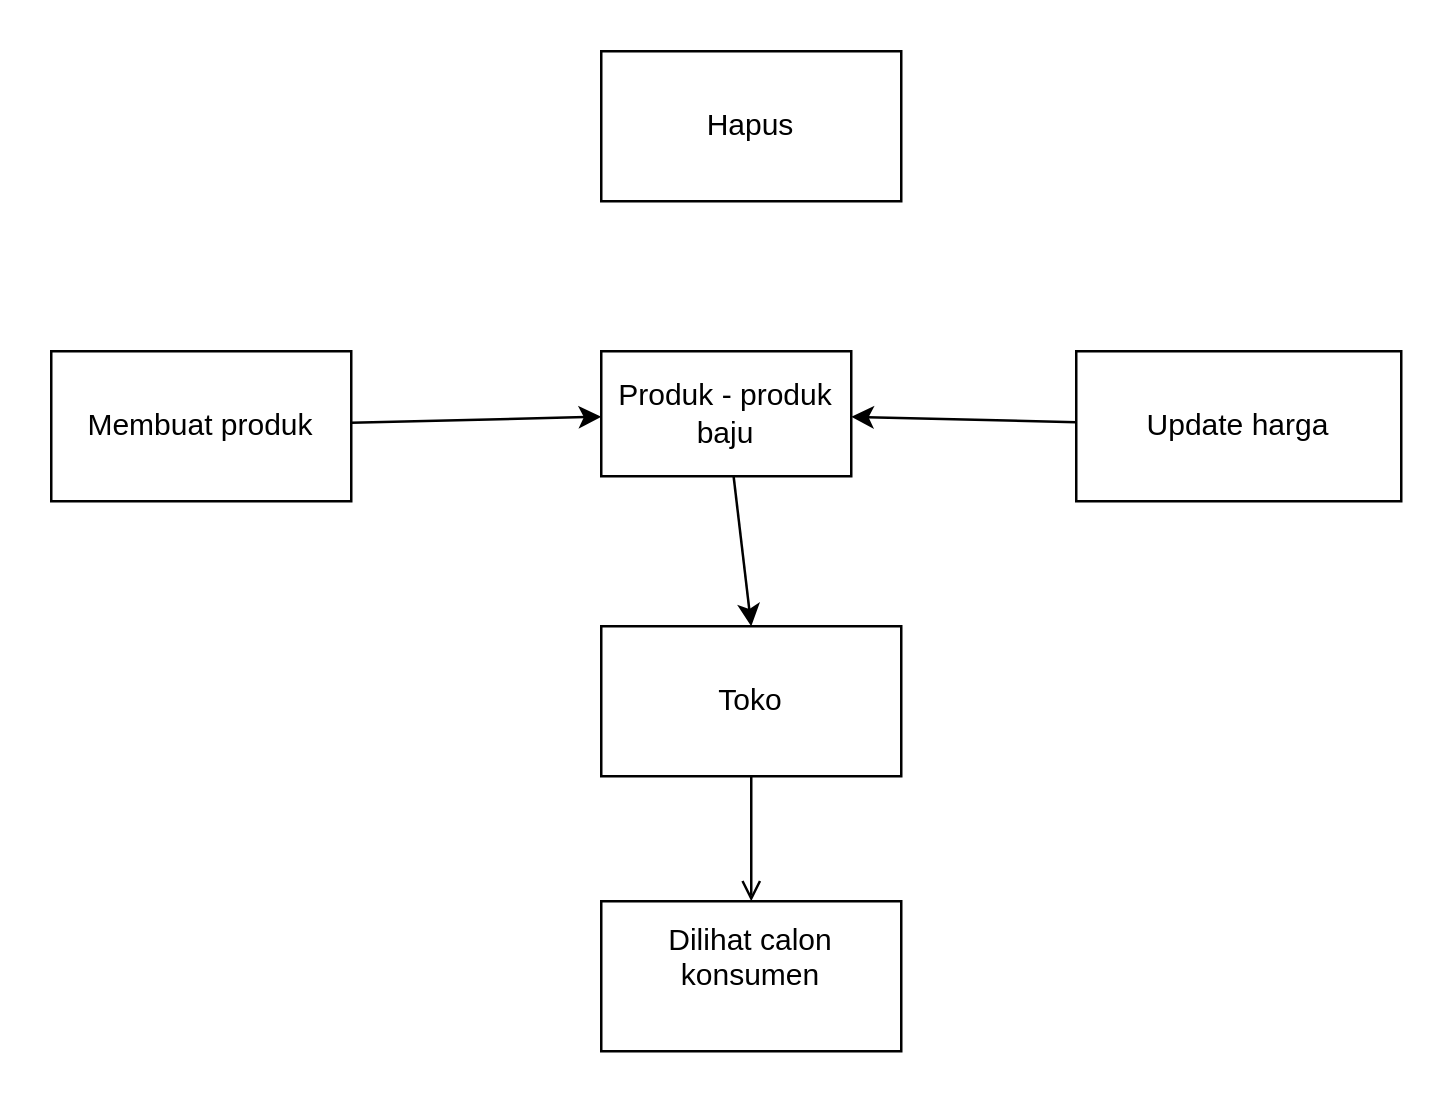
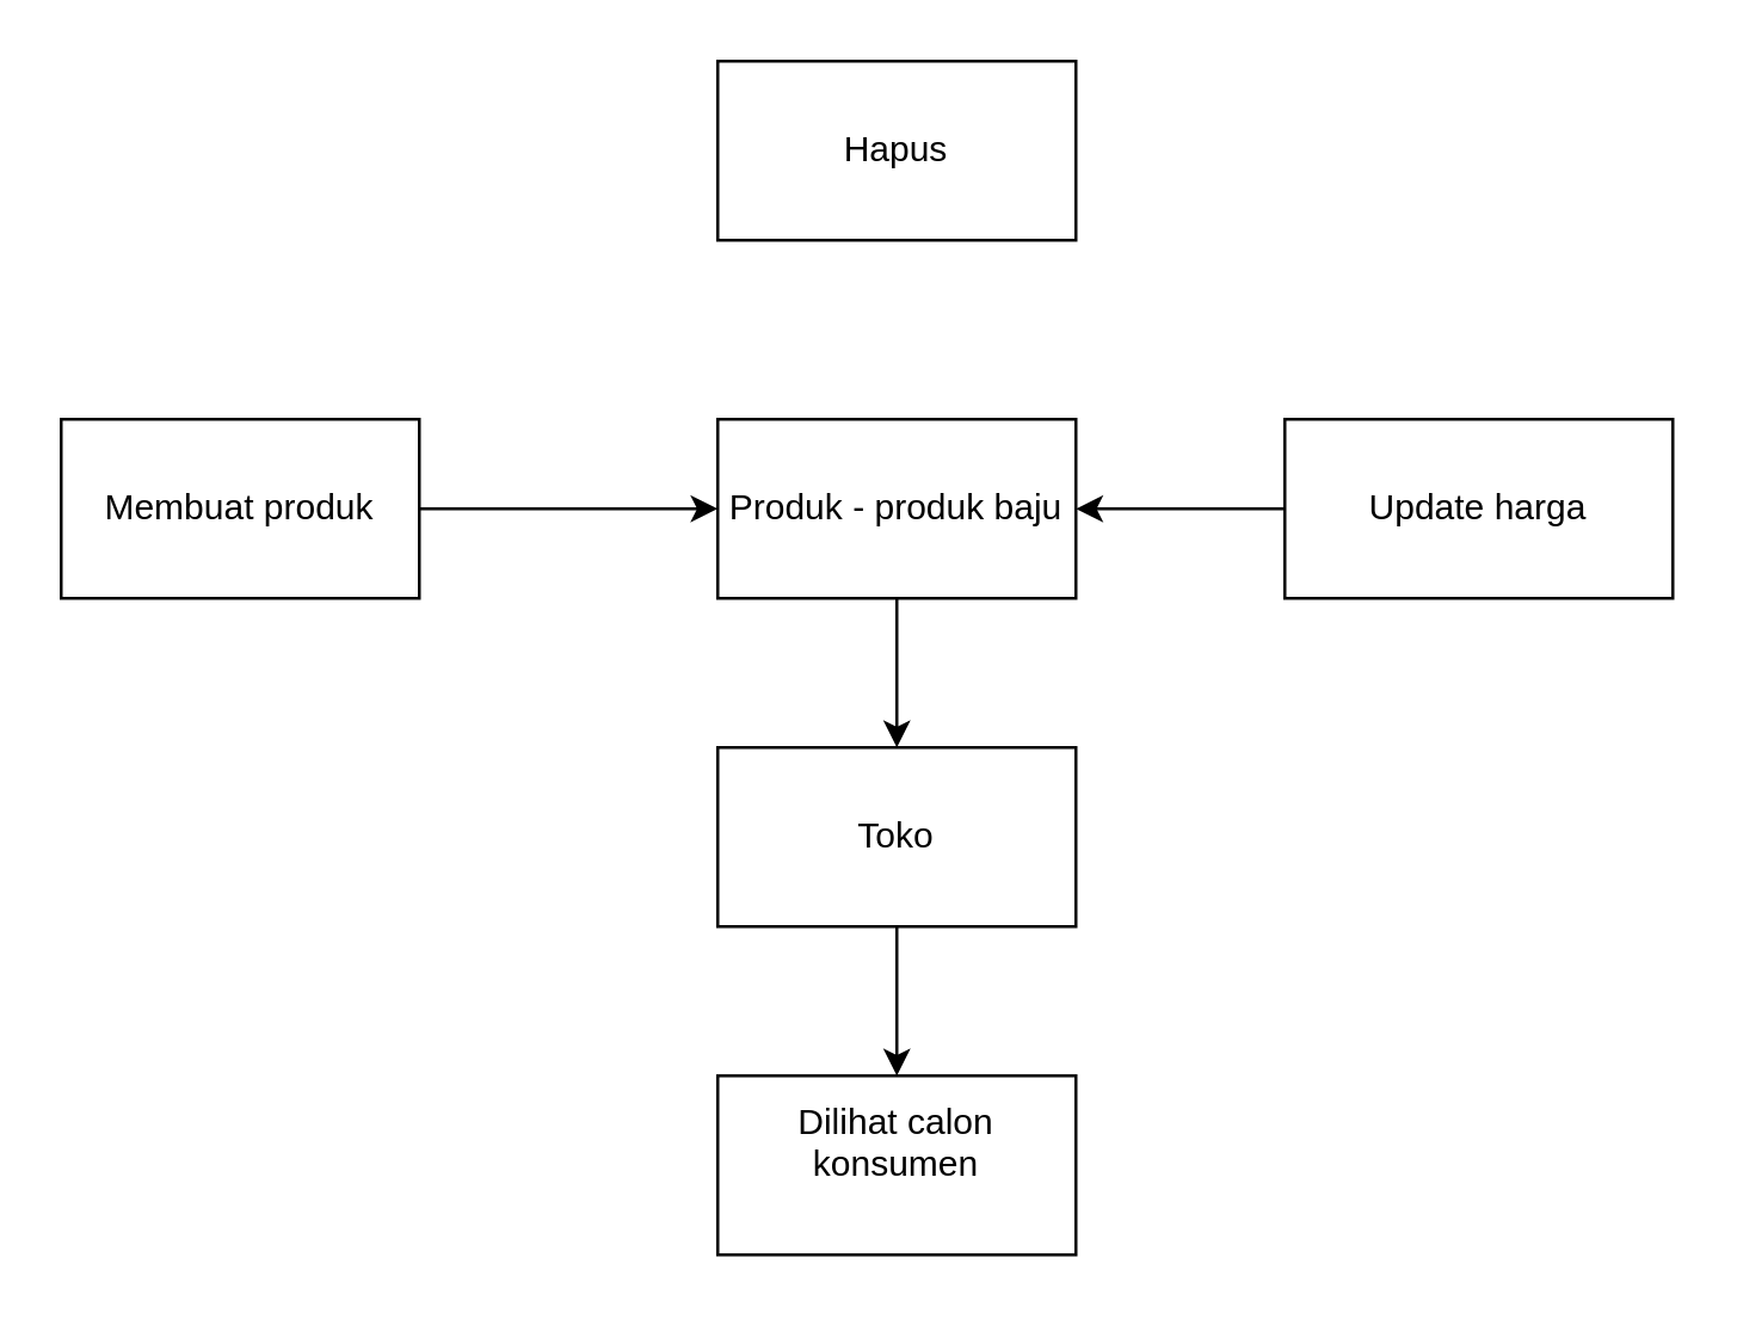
  <mxCell id="0" />
  <mxCell id="1" parent="0" />
  <mxCell id="2" value="" style="edgeStyle=none;rounded=0;orthogonalLoop=1;jettySize=auto;html=1;" edge="1" parent="1" source="3" target="8"><mxGeometry relative="1" as="geometry" /></mxCell>
  <mxCell id="3" value="Update harga" style="rounded=0;whiteSpace=wrap;html=1;" vertex="1" parent="1"><mxGeometry x="430" y="140" width="130" height="60" as="geometry" /></mxCell>
  <mxCell id="4" value="" style="edgeStyle=none;rounded=0;orthogonalLoop=1;jettySize=auto;html=1;" edge="1" parent="1" source="5" target="8"><mxGeometry relative="1" as="geometry" /></mxCell>
  <mxCell id="5" value="Membuat produk" style="rounded=0;whiteSpace=wrap;html=1;" vertex="1" parent="1"><mxGeometry x="20" y="140" width="120" height="60" as="geometry" /></mxCell>
  <mxCell id="6" value="Hapus" style="rounded=0;whiteSpace=wrap;html=1;" vertex="1" parent="1"><mxGeometry x="240" y="20" width="120" height="60" as="geometry" /></mxCell>
  <mxCell id="7" value="" style="edgeStyle=none;rounded=0;orthogonalLoop=1;jettySize=auto;html=1;" edge="1" parent="1" source="8"><mxGeometry relative="1" as="geometry"><mxPoint x="300" y="250" as="targetPoint" /></mxGeometry></mxCell>
- <mxCell id="8" value="Produk - produk baju" style="rounded=0;whiteSpace=wrap;html=1;" vertex="1" parent="1"><mxGeometry x="240" y="140" width="100" height="50" as="geometry" /></mxCell>
- <mxCell id="9" value="" style="edgeStyle=none;rounded=0;orthogonalLoop=1;jettySize=auto;html=1;endArrow=open;" edge="1" parent="1" source="10" target="11"><mxGeometry relative="1" as="geometry" /></mxCell>
+ <mxCell id="8" value="Produk - produk baju" style="rounded=0;whiteSpace=wrap;html=1;" vertex="1" parent="1"><mxGeometry x="240" y="140" width="120" height="60" as="geometry" /></mxCell>
+ <mxCell id="9" value="" style="edgeStyle=none;rounded=0;orthogonalLoop=1;jettySize=auto;html=1;" edge="1" parent="1" source="10" target="11"><mxGeometry relative="1" as="geometry" /></mxCell>
  <mxCell id="10" value="&lt;div&gt;Toko&lt;/div&gt;" style="rounded=0;whiteSpace=wrap;html=1;" vertex="1" parent="1"><mxGeometry x="240" y="250" width="120" height="60" as="geometry" /></mxCell>
  <mxCell id="11" value="&lt;div&gt;Dilihat calon&lt;/div&gt;&lt;div&gt; konsumen&lt;/div&gt;&lt;div&gt;&lt;br&gt;&lt;/div&gt;" style="rounded=0;whiteSpace=wrap;html=1;" vertex="1" parent="1"><mxGeometry x="240" y="360" width="120" height="60" as="geometry" /></mxCell>
